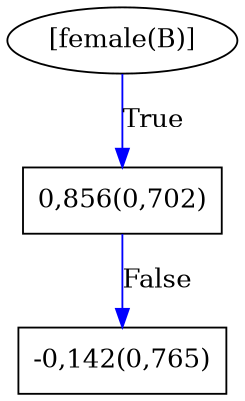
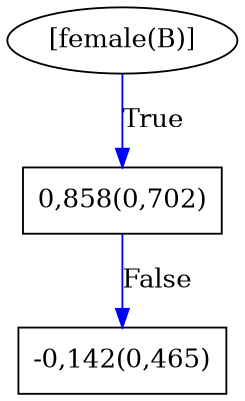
  digraph {
    node [shape=box]
    edge [color=blue style=solid]
    n1 [label="[female(B)]" shape=""]
-   n2 [label="0,856(0,702)"]
-   n3 [label="-0,142(0,765)"]
+   n2 [label="0,858(0,702)"]
+   n3 [label="-0,142(0,465)"]
    n1 -> n2 [label=True]
    n2 -> n3 [label=False]
  }
